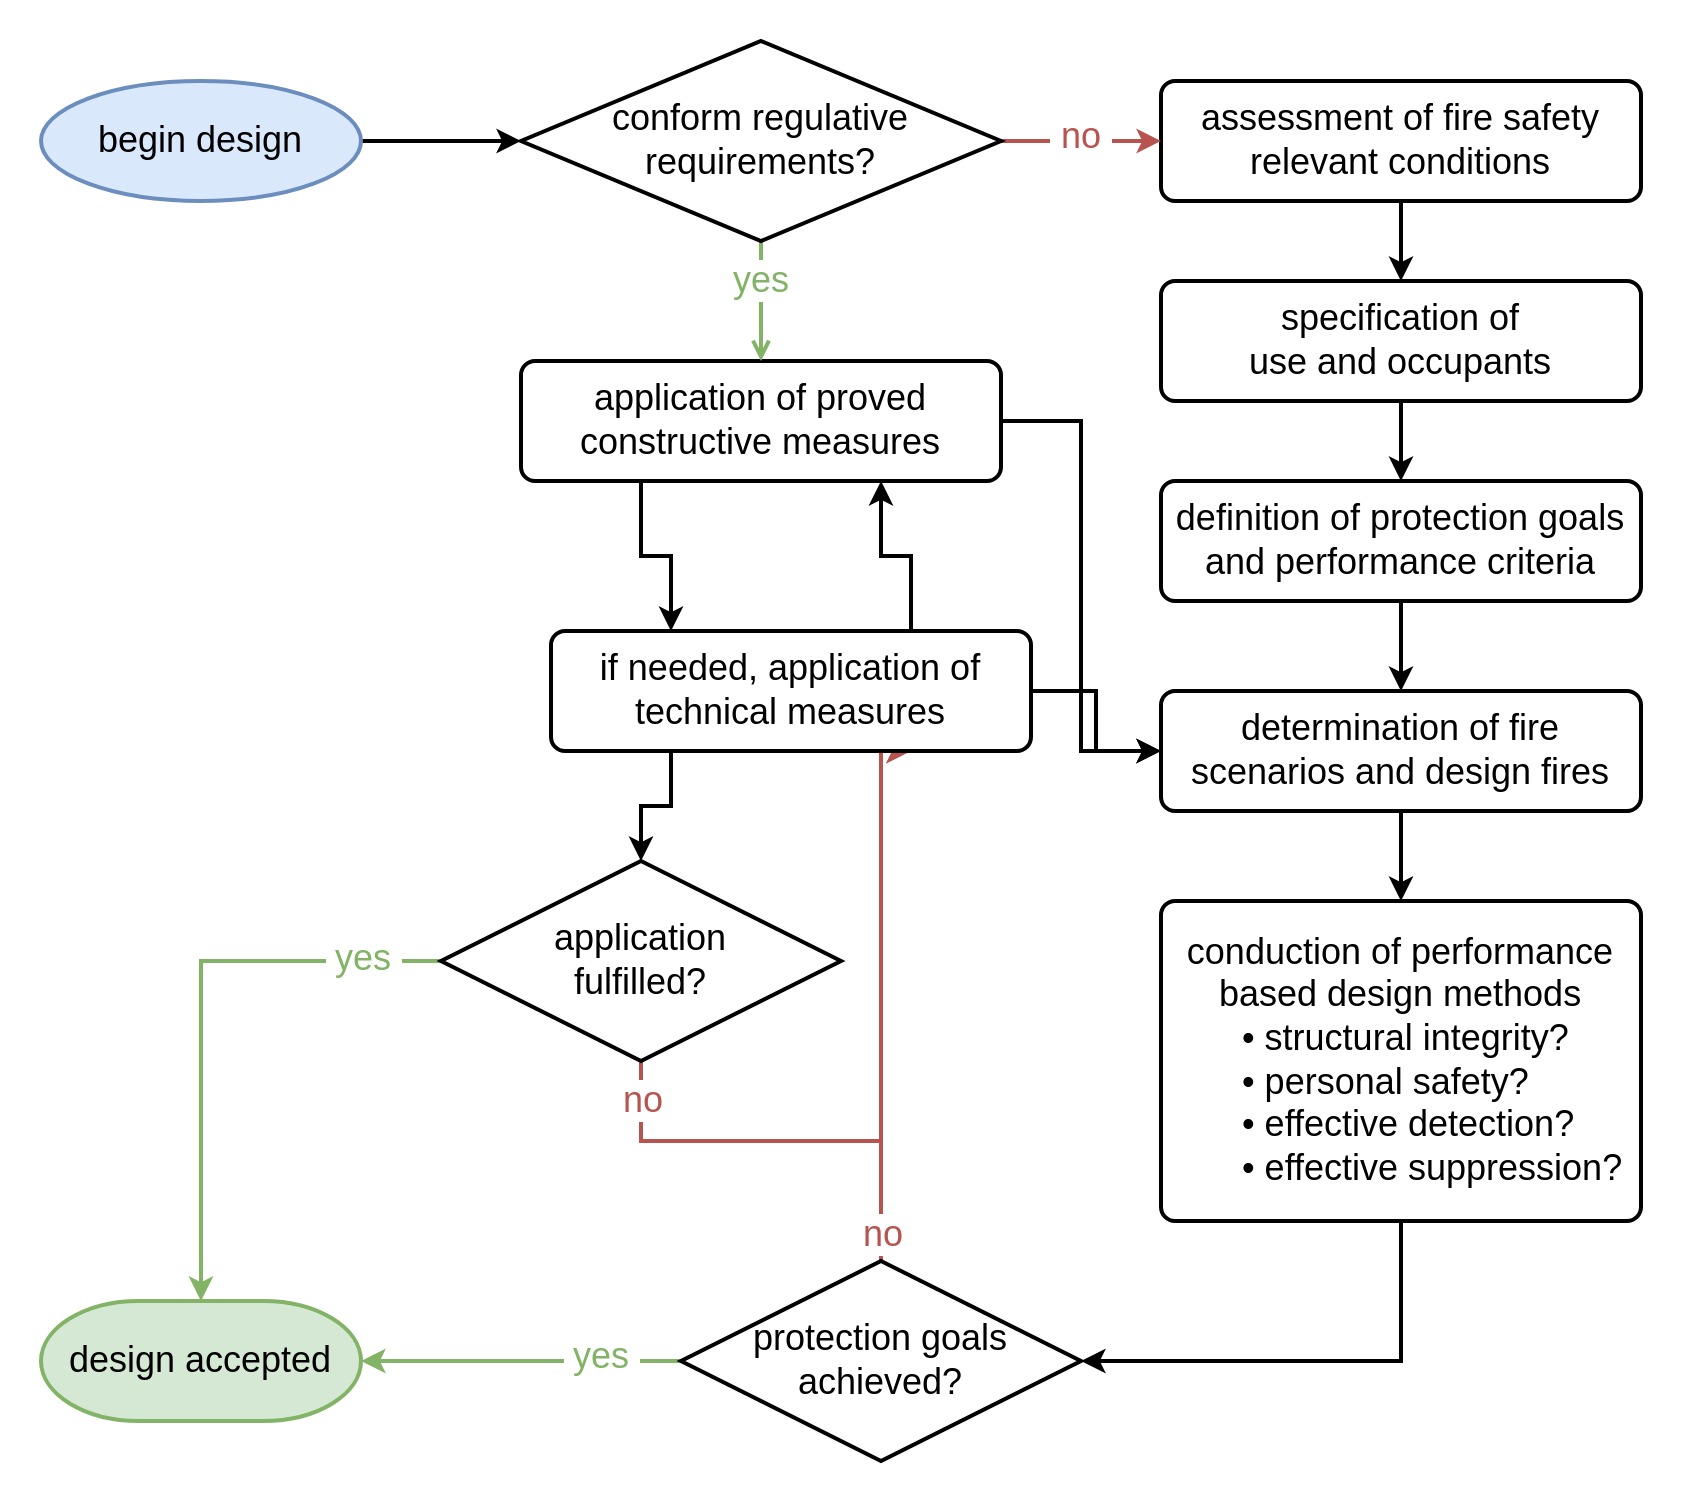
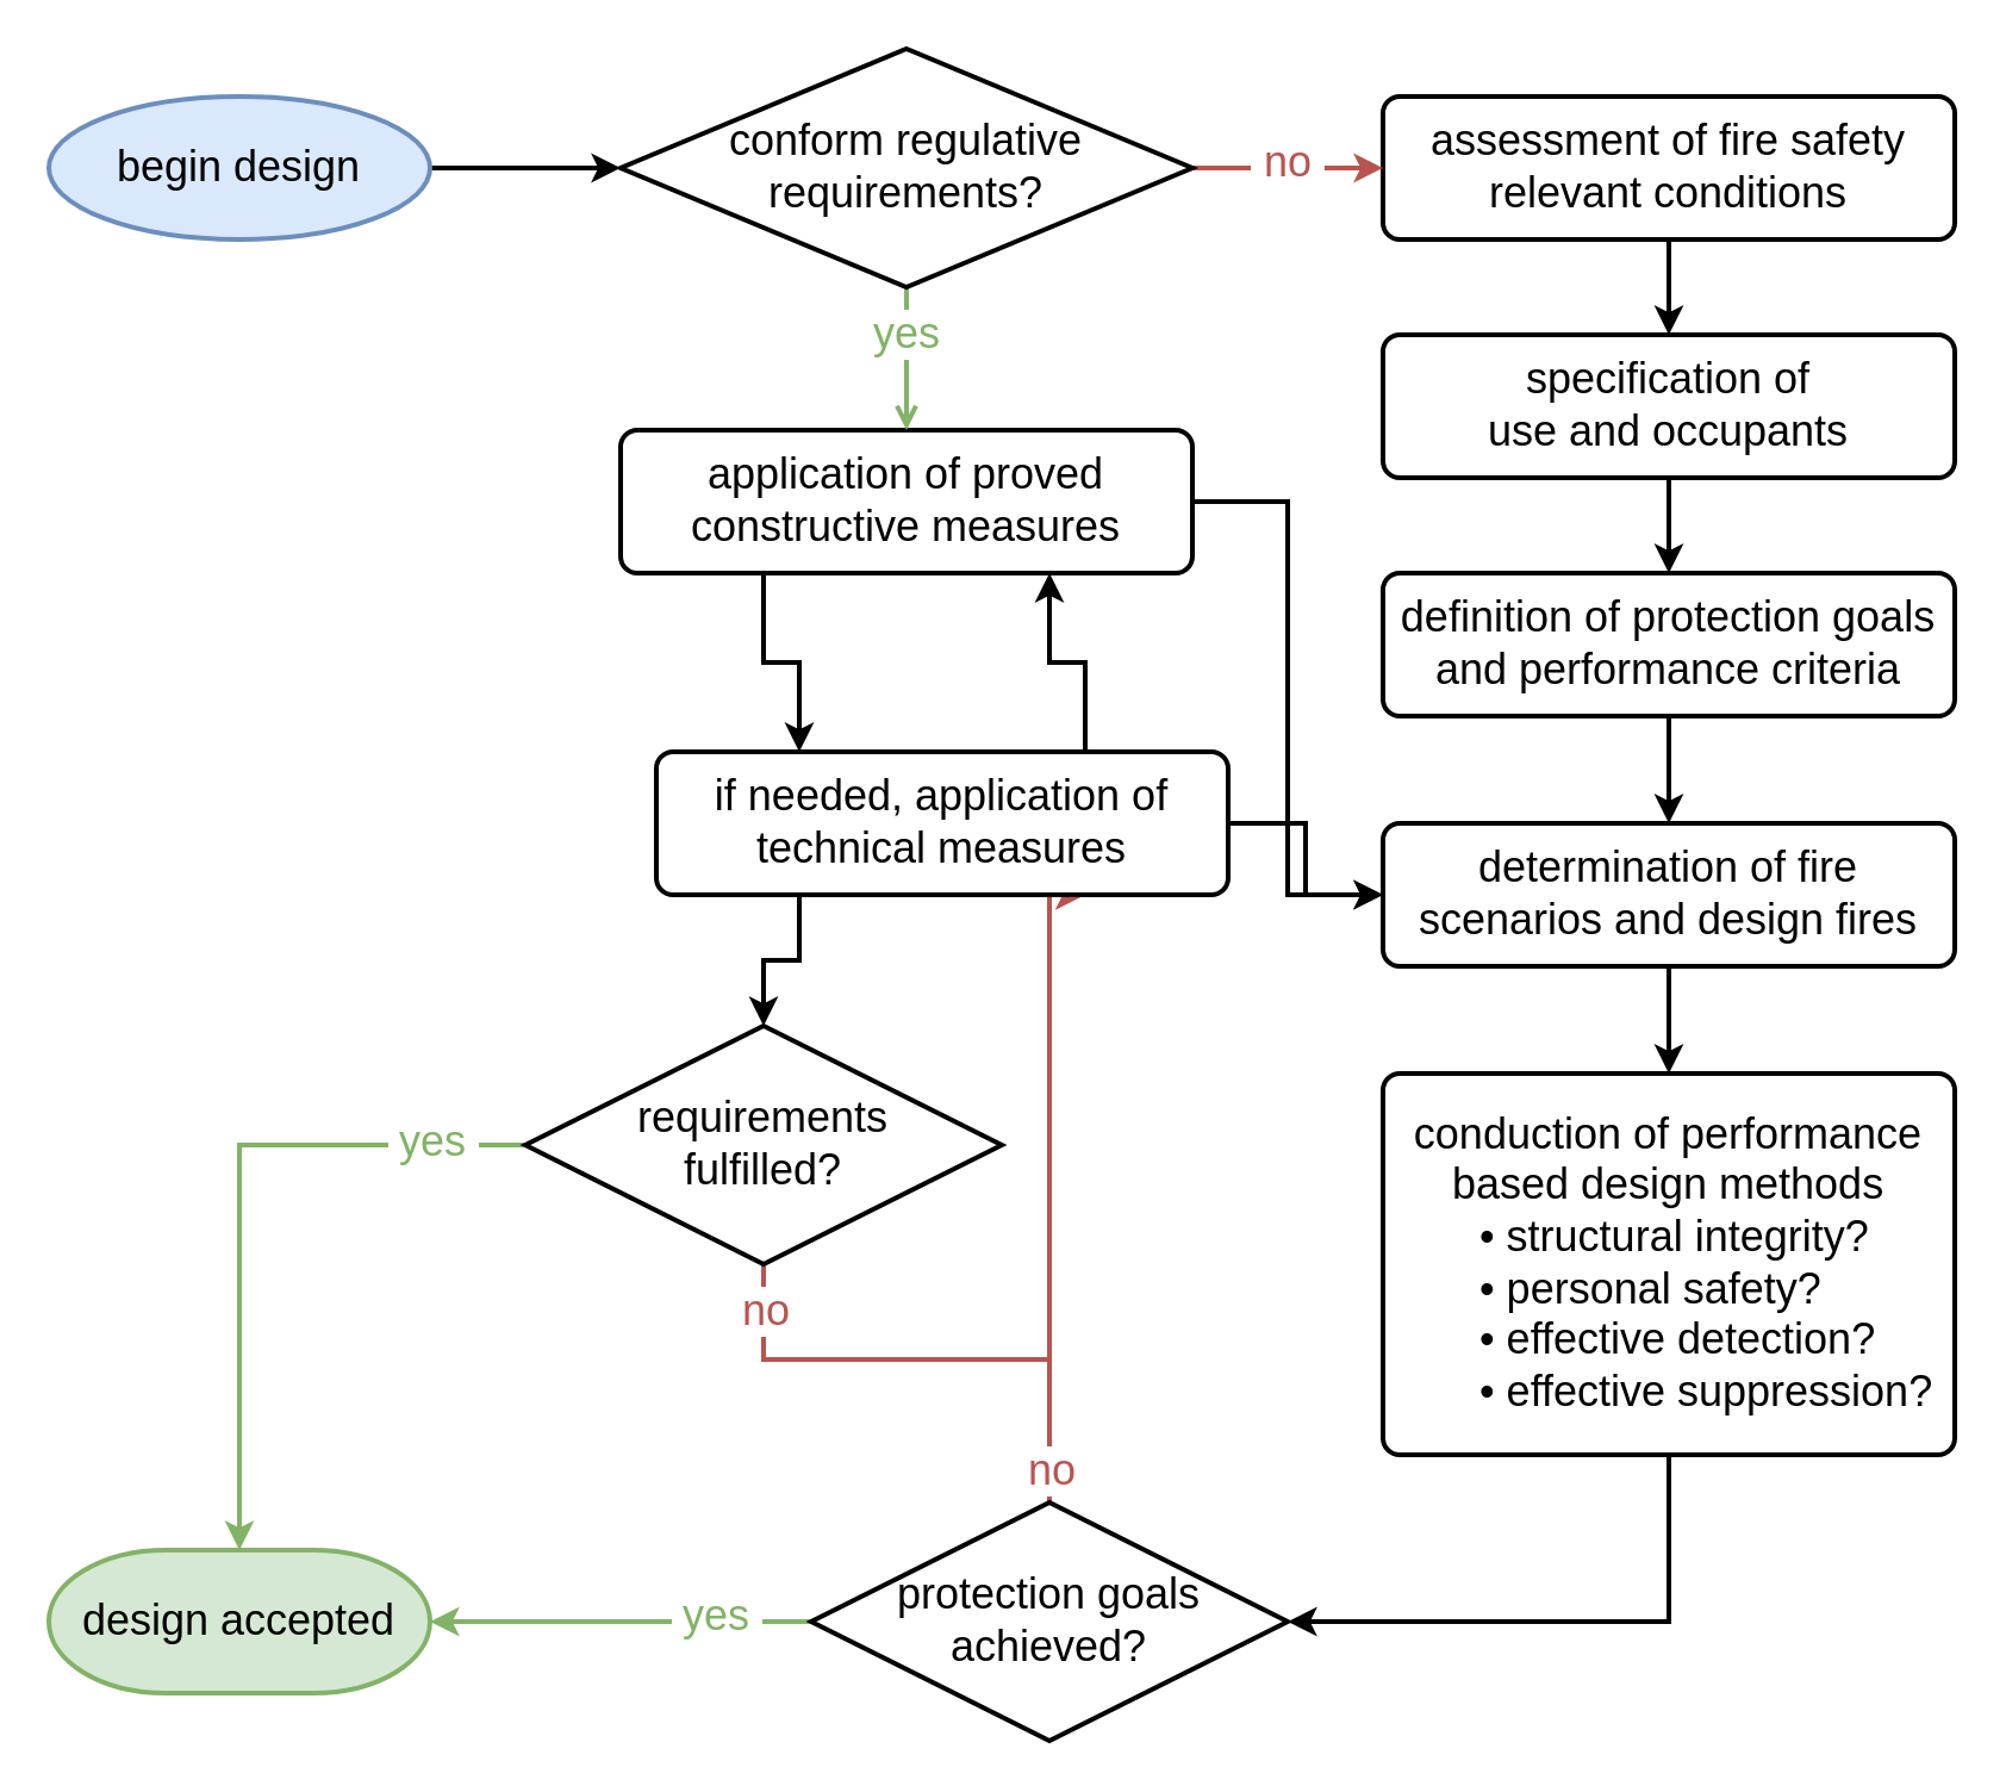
  <mxCell id="0" />
  <mxCell id="1" parent="0" />
  <mxCell id="2" style="edgeStyle=orthogonalEdgeStyle;rounded=0;orthogonalLoop=1;jettySize=auto;html=1;entryX=0;entryY=0.5;entryDx=0;entryDy=0;entryPerimeter=0;fontSize=18;strokeWidth=2;" parent="1" source="3" target="35" edge="1"><mxGeometry relative="1" as="geometry" /></mxCell>
  <mxCell id="3" value="&lt;font style=&quot;font-size: 18px&quot;&gt;begin design&lt;/font&gt;" style="strokeWidth=2;html=1;shape=mxgraph.flowchart.start_1;whiteSpace=wrap;fillColor=#dae8fc;strokeColor=#6c8ebf;" parent="1" vertex="1"><mxGeometry x="20" y="40" width="160" height="60" as="geometry" /></mxCell>
  <mxCell id="4" value="" style="edgeStyle=orthogonalEdgeStyle;rounded=0;orthogonalLoop=1;jettySize=auto;html=1;strokeWidth=2;fontSize=18;" parent="1" source="5" target="7" edge="1"><mxGeometry relative="1" as="geometry" /></mxCell>
  <mxCell id="5" value="&lt;font style=&quot;font-size: 18px;&quot;&gt;assessment of fire safety relevant conditions&lt;/font&gt;" style="rounded=1;whiteSpace=wrap;html=1;absoluteArcSize=1;arcSize=14;strokeWidth=2;fontSize=18;" parent="1" vertex="1"><mxGeometry x="580" y="40" width="240" height="60" as="geometry" /></mxCell>
  <mxCell id="6" value="" style="edgeStyle=orthogonalEdgeStyle;rounded=0;orthogonalLoop=1;jettySize=auto;html=1;strokeWidth=2;fontSize=18;" parent="1" source="7" target="9" edge="1"><mxGeometry relative="1" as="geometry" /></mxCell>
  <mxCell id="7" value="&lt;font style=&quot;font-size: 18px&quot;&gt;specification of &lt;br&gt;use and occupants&lt;/font&gt;" style="rounded=1;whiteSpace=wrap;html=1;absoluteArcSize=1;arcSize=14;strokeWidth=2;fontSize=18;" parent="1" vertex="1"><mxGeometry x="580" y="140" width="240" height="60" as="geometry" /></mxCell>
  <mxCell id="8" value="" style="edgeStyle=orthogonalEdgeStyle;rounded=0;orthogonalLoop=1;jettySize=auto;html=1;strokeWidth=2;fontSize=18;" parent="1" source="9" target="11" edge="1"><mxGeometry relative="1" as="geometry" /></mxCell>
  <mxCell id="9" value="&lt;font style=&quot;font-size: 18px;&quot;&gt;definition of protection goals and performance criteria&lt;/font&gt;" style="rounded=1;whiteSpace=wrap;html=1;absoluteArcSize=1;arcSize=14;strokeWidth=2;fontSize=18;" parent="1" vertex="1"><mxGeometry x="580" y="240" width="240" height="60" as="geometry" /></mxCell>
  <mxCell id="10" value="" style="edgeStyle=orthogonalEdgeStyle;rounded=0;orthogonalLoop=1;jettySize=auto;html=1;strokeWidth=2;fontSize=18;" parent="1" source="11" target="13" edge="1"><mxGeometry relative="1" as="geometry" /></mxCell>
  <mxCell id="11" value="&lt;font style=&quot;font-size: 18px;&quot;&gt;determination of fire scenarios and design fires&lt;/font&gt;" style="rounded=1;whiteSpace=wrap;html=1;absoluteArcSize=1;arcSize=14;strokeWidth=2;fontSize=18;" parent="1" vertex="1"><mxGeometry x="580" y="345" width="240" height="60" as="geometry" /></mxCell>
  <mxCell id="12" value="" style="edgeStyle=orthogonalEdgeStyle;rounded=0;orthogonalLoop=1;jettySize=auto;html=1;strokeWidth=2;fontSize=18;entryX=1;entryY=0.5;entryDx=0;entryDy=0;entryPerimeter=0;exitX=0.5;exitY=1;exitDx=0;exitDy=0;" parent="1" source="13" target="18" edge="1"><mxGeometry relative="1" as="geometry" /></mxCell>
  <mxCell id="13" value="&lt;div style=&quot;font-size: 18px&quot;&gt;&lt;span style=&quot;font-size: 18px&quot;&gt;conduction of performance based design methods&lt;/span&gt;&lt;/div&gt;&lt;blockquote style=&quot;margin: 0px 0px 0px 40px ; border: none ; padding: 0px ; font-size: 18px&quot;&gt;&lt;div style=&quot;text-align: left ; font-size: 18px&quot;&gt;&lt;span style=&quot;font-size: 18px&quot;&gt;• structural integrity?&amp;nbsp;&lt;/span&gt;&lt;/div&gt;&lt;div style=&quot;text-align: left ; font-size: 18px&quot;&gt;&lt;span style=&quot;font-size: 18px&quot;&gt;• personal safety?&lt;/span&gt;&lt;/div&gt;&lt;div style=&quot;text-align: left ; font-size: 18px&quot;&gt;&lt;span style=&quot;font-size: 18px&quot;&gt;• effective detection?&amp;nbsp;&lt;/span&gt;&lt;/div&gt;&lt;div style=&quot;text-align: left ; font-size: 18px&quot;&gt;&lt;span style=&quot;font-size: 18px&quot;&gt;• effective suppression?&lt;/span&gt;&lt;/div&gt;&lt;/blockquote&gt;" style="rounded=1;whiteSpace=wrap;html=1;absoluteArcSize=1;arcSize=14;strokeWidth=2;fontSize=18;" parent="1" vertex="1"><mxGeometry x="580" y="450" width="240" height="160" as="geometry" /></mxCell>
  <mxCell id="14" style="edgeStyle=orthogonalEdgeStyle;rounded=0;orthogonalLoop=1;jettySize=auto;html=1;entryX=0.75;entryY=1;entryDx=0;entryDy=0;strokeWidth=2;fontSize=18;fillColor=#f8cecc;strokeColor=#b85450;exitX=0.5;exitY=0;exitDx=0;exitDy=0;exitPerimeter=0;" parent="1" source="18" target="31" edge="1"><mxGeometry relative="1" as="geometry"><Array as="points"><mxPoint x="440" y="580" /><mxPoint x="440" y="580" /></Array></mxGeometry></mxCell>
  <mxCell id="15" value="&amp;nbsp;no&amp;nbsp;" style="edgeLabel;html=1;align=center;verticalAlign=middle;resizable=0;points=[];fontSize=18;fontColor=#B85450;" parent="14" vertex="1" connectable="0"><mxGeometry x="-0.434" y="-2" relative="1" as="geometry"><mxPoint x="-2" y="62" as="offset" /></mxGeometry></mxCell>
  <mxCell id="16" style="edgeStyle=orthogonalEdgeStyle;rounded=0;orthogonalLoop=1;jettySize=auto;html=1;entryX=1;entryY=0.5;entryDx=0;entryDy=0;entryPerimeter=0;strokeWidth=2;fontSize=18;fillColor=#d5e8d4;strokeColor=#82b366;exitX=0;exitY=0.5;exitDx=0;exitDy=0;exitPerimeter=0;" parent="1" source="18" target="19" edge="1"><mxGeometry relative="1" as="geometry"><Array as="points"><mxPoint x="330" y="680" /></Array></mxGeometry></mxCell>
  <mxCell id="17" value="&amp;nbsp;yes&amp;nbsp;" style="edgeLabel;html=1;align=center;verticalAlign=middle;resizable=0;points=[];fontSize=18;spacingLeft=0;spacing=2;fontColor=#82B366;" parent="16" vertex="1" connectable="0"><mxGeometry x="0.3" y="-1" relative="1" as="geometry"><mxPoint x="63.95" y="-2" as="offset" /></mxGeometry></mxCell>
  <mxCell id="18" value="&lt;font style=&quot;font-size: 18px&quot;&gt;protection goals &lt;br&gt;achieved?&lt;/font&gt;" style="strokeWidth=2;html=1;shape=mxgraph.flowchart.decision;whiteSpace=wrap;" parent="1" vertex="1"><mxGeometry x="340" y="630" width="200" height="100" as="geometry" /></mxCell>
  <mxCell id="19" value="design accepted" style="strokeWidth=2;html=1;shape=mxgraph.flowchart.terminator;whiteSpace=wrap;fontSize=18;fillColor=#d5e8d4;strokeColor=#82b366;" parent="1" vertex="1"><mxGeometry x="20" y="650" width="160" height="60" as="geometry" /></mxCell>
  <mxCell id="20" value="" style="edgeStyle=orthogonalEdgeStyle;rounded=0;orthogonalLoop=1;jettySize=auto;html=1;strokeWidth=2;fontSize=18;entryX=0.75;entryY=1;entryDx=0;entryDy=0;exitX=0.5;exitY=1;exitDx=0;exitDy=0;exitPerimeter=0;fillColor=#f8cecc;strokeColor=#b85450;" parent="1" source="24" target="31" edge="1"><mxGeometry relative="1" as="geometry"><Array as="points"><mxPoint x="320" y="570" /><mxPoint x="440" y="570" /></Array></mxGeometry></mxCell>
  <mxCell id="21" value="&amp;nbsp;no&amp;nbsp;" style="edgeLabel;html=1;align=center;verticalAlign=middle;resizable=0;points=[];fontSize=18;fontColor=#B85450;" parent="20" vertex="1" connectable="0"><mxGeometry x="-0.894" y="2" relative="1" as="geometry"><mxPoint x="-2" y="-1" as="offset" /></mxGeometry></mxCell>
  <mxCell id="22" style="edgeStyle=orthogonalEdgeStyle;rounded=0;orthogonalLoop=1;jettySize=auto;html=1;strokeWidth=2;fontSize=18;fontColor=#82B366;fillColor=#d5e8d4;strokeColor=#82b366;" parent="1" source="24" target="19" edge="1"><mxGeometry relative="1" as="geometry" /></mxCell>
  <mxCell id="23" value="&amp;nbsp;yes&amp;nbsp;" style="edgeLabel;html=1;align=center;verticalAlign=middle;resizable=0;points=[];fontSize=18;fontColor=#82B366;" parent="22" vertex="1" connectable="0"><mxGeometry x="-0.088" relative="1" as="geometry"><mxPoint x="80" y="-14" as="offset" /></mxGeometry></mxCell>
- <mxCell id="24" value="&lt;span style=&quot;font-size: 18px&quot;&gt;application &lt;br&gt;fulfilled?&lt;/span&gt;" style="strokeWidth=2;html=1;shape=mxgraph.flowchart.decision;whiteSpace=wrap;" parent="1" vertex="1"><mxGeometry x="220" y="430" width="200" height="100" as="geometry" /></mxCell>
+ <mxCell id="24" value="&lt;span style=&quot;font-size: 18px&quot;&gt;requirements &lt;br&gt;fulfilled?&lt;/span&gt;" style="strokeWidth=2;html=1;shape=mxgraph.flowchart.decision;whiteSpace=wrap;" parent="1" vertex="1"><mxGeometry x="220" y="430" width="200" height="100" as="geometry" /></mxCell>
  <mxCell id="25" value="" style="edgeStyle=orthogonalEdgeStyle;rounded=0;orthogonalLoop=1;jettySize=auto;html=1;strokeWidth=2;fontSize=18;exitX=0.25;exitY=1;exitDx=0;exitDy=0;entryX=0.25;entryY=0;entryDx=0;entryDy=0;" parent="1" source="27" target="31" edge="1"><mxGeometry relative="1" as="geometry" /></mxCell>
  <mxCell id="26" style="edgeStyle=orthogonalEdgeStyle;rounded=0;orthogonalLoop=1;jettySize=auto;html=1;strokeWidth=2;fontSize=18;entryX=0;entryY=0.5;entryDx=0;entryDy=0;" parent="1" source="27" target="11" edge="1"><mxGeometry relative="1" as="geometry"><mxPoint x="580" y="380" as="targetPoint" /><Array as="points"><mxPoint x="540" y="210" /><mxPoint x="540" y="375" /></Array></mxGeometry></mxCell>
  <mxCell id="27" value="&lt;font style=&quot;font-size: 18px&quot;&gt;application of proved constructive measures&lt;/font&gt;" style="rounded=1;whiteSpace=wrap;html=1;absoluteArcSize=1;arcSize=14;strokeWidth=2;fontSize=18;" parent="1" vertex="1"><mxGeometry x="260" y="180" width="240" height="60" as="geometry" /></mxCell>
  <mxCell id="28" style="edgeStyle=orthogonalEdgeStyle;rounded=0;orthogonalLoop=1;jettySize=auto;html=1;entryX=0.5;entryY=0;entryDx=0;entryDy=0;entryPerimeter=0;strokeWidth=2;fontSize=18;exitX=0.25;exitY=1;exitDx=0;exitDy=0;" parent="1" source="31" target="24" edge="1"><mxGeometry relative="1" as="geometry" /></mxCell>
  <mxCell id="29" style="edgeStyle=orthogonalEdgeStyle;rounded=0;orthogonalLoop=1;jettySize=auto;html=1;entryX=0.75;entryY=1;entryDx=0;entryDy=0;strokeWidth=2;fontSize=18;exitX=0.75;exitY=0;exitDx=0;exitDy=0;" parent="1" source="31" target="27" edge="1"><mxGeometry relative="1" as="geometry" /></mxCell>
  <mxCell id="30" style="edgeStyle=orthogonalEdgeStyle;rounded=0;orthogonalLoop=1;jettySize=auto;html=1;entryX=0;entryY=0.5;entryDx=0;entryDy=0;strokeWidth=2;fontSize=18;" parent="1" source="31" target="11" edge="1"><mxGeometry relative="1" as="geometry" /></mxCell>
  <mxCell id="31" value="&lt;font style=&quot;font-size: 18px&quot;&gt;if needed, application of technical measures&lt;/font&gt;" style="rounded=1;whiteSpace=wrap;html=1;absoluteArcSize=1;arcSize=14;strokeWidth=2;fontSize=18;" parent="1" vertex="1"><mxGeometry x="275" y="315" width="240" height="60" as="geometry" /></mxCell>
  <mxCell id="32" style="edgeStyle=orthogonalEdgeStyle;rounded=0;orthogonalLoop=1;jettySize=auto;html=1;entryX=0;entryY=0.5;entryDx=0;entryDy=0;strokeWidth=2;fontSize=18;fillColor=#f8cecc;strokeColor=#b85450;" parent="1" source="35" target="5" edge="1"><mxGeometry relative="1" as="geometry" /></mxCell>
  <mxCell id="33" value="&amp;nbsp;no&amp;nbsp;" style="edgeLabel;html=1;align=center;verticalAlign=middle;resizable=0;points=[];fontSize=18;fontColor=#B85450;" parent="32" vertex="1" connectable="0"><mxGeometry x="-0.025" y="2" relative="1" as="geometry"><mxPoint y="-1" as="offset" /></mxGeometry></mxCell>
  <mxCell id="34" value="yes" style="edgeStyle=orthogonalEdgeStyle;rounded=0;orthogonalLoop=1;jettySize=auto;html=1;strokeWidth=2;fontSize=18;fillColor=#d5e8d4;strokeColor=#82b366;fontColor=#82B366;endArrow=open;" parent="1" source="35" target="27" edge="1"><mxGeometry x="-0.333" relative="1" as="geometry"><mxPoint as="offset" /></mxGeometry></mxCell>
  <mxCell id="35" value="&lt;span style=&quot;font-size: 18px&quot;&gt;conform regulative &lt;br&gt;requirements?&lt;/span&gt;" style="strokeWidth=2;html=1;shape=mxgraph.flowchart.decision;whiteSpace=wrap;" parent="1" vertex="1"><mxGeometry x="260" y="20" width="240" height="100" as="geometry" /></mxCell>
